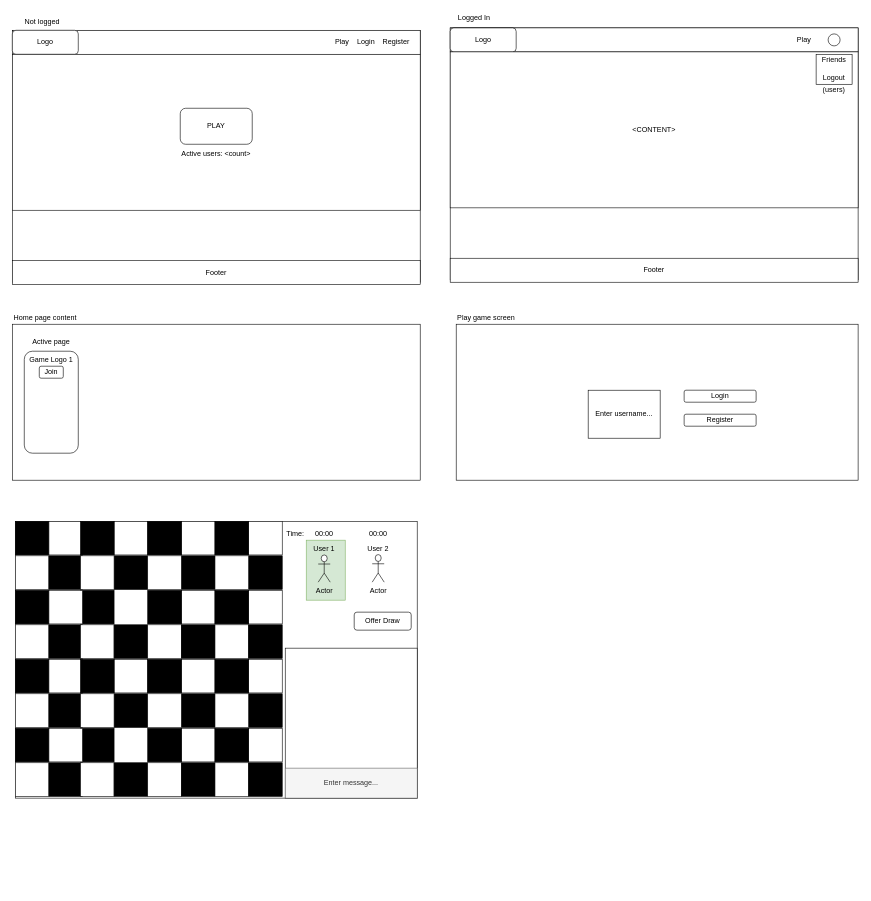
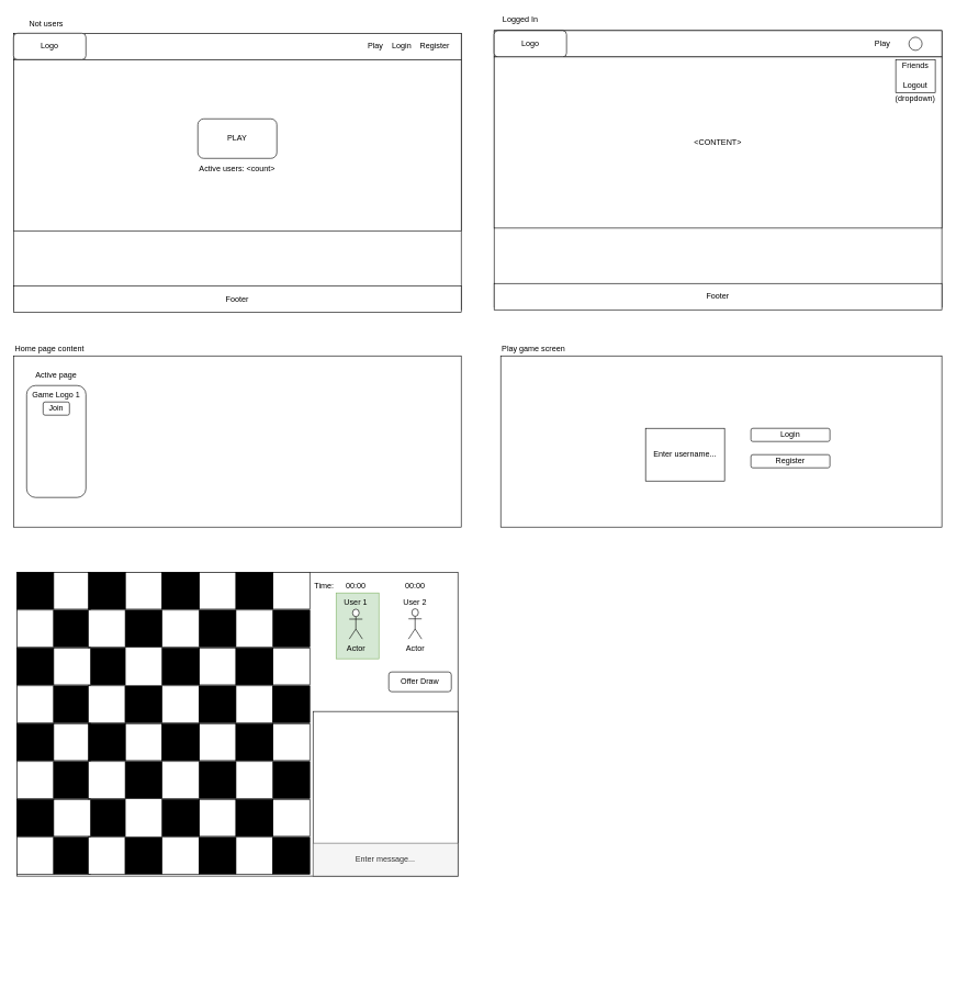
  <mxCell id="0" />
  <mxCell id="1" parent="0" />
  <mxCell id="2" value="" style="rounded=0;whiteSpace=wrap;html=1;" vertex="1" parent="1"><mxGeometry x="20" width="680" height="420" as="geometry" y="50" /></mxCell>
  <mxCell id="3" value="" style="rounded=0;whiteSpace=wrap;html=1;" vertex="1" parent="1"><mxGeometry x="20" width="680" height="40" as="geometry" y="50" /></mxCell>
  <mxCell id="4" value="Login" style="text;html=1;strokeColor=none;fillColor=none;align=center;verticalAlign=middle;whiteSpace=wrap;rounded=0;" vertex="1" parent="1"><mxGeometry x="590" y="60" width="40" height="20" as="geometry" /></mxCell>
  <mxCell id="5" value="Register" style="text;html=1;strokeColor=none;fillColor=none;align=center;verticalAlign=middle;whiteSpace=wrap;rounded=0;" vertex="1" parent="1"><mxGeometry x="640" y="60" width="40" height="20" as="geometry" /></mxCell>
  <mxCell id="6" value="Play" style="text;html=1;strokeColor=none;fillColor=none;align=center;verticalAlign=middle;whiteSpace=wrap;rounded=0;" vertex="1" parent="1"><mxGeometry x="550" y="60" width="40" height="20" as="geometry" /></mxCell>
  <mxCell id="7" value="Logo" style="rounded=1;whiteSpace=wrap;html=1;" vertex="1" parent="1"><mxGeometry x="20" width="110" height="40" as="geometry" y="50" /></mxCell>
  <mxCell id="8" value="" style="rounded=0;whiteSpace=wrap;html=1;" vertex="1" parent="1"><mxGeometry x="20" y="90" width="680" height="260" as="geometry" /></mxCell>
  <mxCell id="9" value="Footer" style="rounded=0;whiteSpace=wrap;html=1;" vertex="1" parent="1"><mxGeometry x="20" y="434" width="680" height="40" as="geometry" /></mxCell>
  <mxCell id="10" value="" style="rounded=0;whiteSpace=wrap;html=1;" vertex="1" parent="1"><mxGeometry x="20" y="540" width="680" height="260" as="geometry" /></mxCell>
  <mxCell id="11" value="Active page" style="text;html=1;strokeColor=none;fillColor=none;align=center;verticalAlign=middle;whiteSpace=wrap;rounded=0;" vertex="1" parent="1"><mxGeometry x="40" y="560" width="90" height="20" as="geometry" /></mxCell>
  <mxCell id="12" value="" style="rounded=0;whiteSpace=wrap;html=1;" vertex="1" parent="1"><mxGeometry x="750" y="46" width="680" height="420" as="geometry" /></mxCell>
  <mxCell id="13" value="" style="rounded=0;whiteSpace=wrap;html=1;" vertex="1" parent="1"><mxGeometry x="750" y="46" width="680" height="40" as="geometry" /></mxCell>
  <mxCell id="14" value="Play" style="text;html=1;strokeColor=none;fillColor=none;align=center;verticalAlign=middle;whiteSpace=wrap;rounded=0;" vertex="1" parent="1"><mxGeometry x="1320" y="56" width="40" height="20" as="geometry" /></mxCell>
  <mxCell id="15" value="Logo" style="rounded=1;whiteSpace=wrap;html=1;" vertex="1" parent="1"><mxGeometry x="750" y="46" width="110" height="40" as="geometry" /></mxCell>
  <mxCell id="16" value="&amp;lt;CONTENT&amp;gt;" style="rounded=0;whiteSpace=wrap;html=1;" vertex="1" parent="1"><mxGeometry x="750" y="86" width="680" height="260" as="geometry" /></mxCell>
  <mxCell id="17" value="Footer" style="rounded=0;whiteSpace=wrap;html=1;" vertex="1" parent="1"><mxGeometry x="750" y="430" width="680" height="40" as="geometry" /></mxCell>
- <mxCell id="18" value="Not logged" style="text;html=1;strokeColor=none;fillColor=none;align=center;verticalAlign=middle;whiteSpace=wrap;rounded=0;" vertex="1" parent="1"><mxGeometry x="30" y="26" width="80" height="20" as="geometry" /></mxCell>
+ <mxCell id="18" value="Not users" style="text;html=1;strokeColor=none;fillColor=none;align=center;verticalAlign=middle;whiteSpace=wrap;rounded=0;" vertex="1" parent="1"><mxGeometry x="30" y="26" width="80" height="20" as="geometry" /></mxCell>
  <mxCell id="19" value="Logged In" style="text;html=1;strokeColor=none;fillColor=none;align=center;verticalAlign=middle;whiteSpace=wrap;rounded=0;" vertex="1" parent="1"><mxGeometry x="750" y="20" width="80" height="20" as="geometry" /></mxCell>
  <mxCell id="20" value="" style="ellipse;whiteSpace=wrap;html=1;aspect=fixed;" vertex="1" parent="1"><mxGeometry x="1380" y="56" width="20" height="20" as="geometry" /></mxCell>
  <mxCell id="21" value="" style="rounded=1;whiteSpace=wrap;html=1;" vertex="1" parent="1"><mxGeometry x="40" y="585" width="90" height="170" as="geometry" /></mxCell>
  <mxCell id="22" value="Join" style="rounded=1;whiteSpace=wrap;html=1;" vertex="1" parent="1"><mxGeometry x="65" y="610" width="40" height="20" as="geometry" /></mxCell>
  <mxCell id="23" value="Game Logo 1" style="text;html=1;strokeColor=none;fillColor=none;align=center;verticalAlign=middle;whiteSpace=wrap;rounded=0;" vertex="1" parent="1"><mxGeometry x="40" y="590" width="90" height="20" as="geometry" /></mxCell>
  <mxCell id="24" value="PLAY" style="rounded=1;whiteSpace=wrap;html=1;" vertex="1" parent="1"><mxGeometry x="300" y="180" width="120" height="60" as="geometry" /></mxCell>
  <mxCell id="25" value="Active users: &amp;lt;count&amp;gt;" style="text;html=1;strokeColor=none;fillColor=none;align=center;verticalAlign=middle;whiteSpace=wrap;rounded=0;" vertex="1" parent="1"><mxGeometry x="285" y="246" width="150" height="20" as="geometry" /></mxCell>
  <mxCell id="26" value="" style="rounded=0;whiteSpace=wrap;html=1;" vertex="1" parent="1"><mxGeometry x="760" y="540" width="670" height="260" as="geometry" /></mxCell>
  <mxCell id="27" value="Enter username..." style="rounded=0;whiteSpace=wrap;html=1;" vertex="1" parent="1"><mxGeometry x="980" y="650" width="120" height="80" as="geometry" /></mxCell>
  <mxCell id="28" value="Login" style="rounded=1;whiteSpace=wrap;html=1;" vertex="1" parent="1"><mxGeometry x="1140" y="650" width="120" height="20" as="geometry" /></mxCell>
  <mxCell id="29" value="Register" style="rounded=1;whiteSpace=wrap;html=1;" vertex="1" parent="1"><mxGeometry x="1140" y="690" width="120" height="20" as="geometry" /></mxCell>
  <mxCell id="30" value="Play game screen" style="text;html=1;strokeColor=none;fillColor=none;align=center;verticalAlign=middle;whiteSpace=wrap;rounded=0;" vertex="1" parent="1"><mxGeometry x="760" y="520" width="100" height="20" as="geometry" /></mxCell>
  <mxCell id="31" value="Home page content" style="text;html=1;strokeColor=none;fillColor=none;align=center;verticalAlign=middle;whiteSpace=wrap;rounded=0;" vertex="1" parent="1"><mxGeometry x="20" y="520" width="110" height="20" as="geometry" /></mxCell>
  <mxCell id="32" value="" style="rounded=0;whiteSpace=wrap;html=1;" vertex="1" parent="1"><mxGeometry x="1360" y="90" width="60" height="50" as="geometry" /></mxCell>
  <mxCell id="33" value="Logout" style="text;html=1;strokeColor=none;fillColor=none;align=center;verticalAlign=middle;whiteSpace=wrap;rounded=0;" vertex="1" parent="1"><mxGeometry x="1370" y="120" width="40" height="20" as="geometry" /></mxCell>
  <mxCell id="34" value="Friends" style="text;html=1;strokeColor=none;fillColor=none;align=center;verticalAlign=middle;whiteSpace=wrap;rounded=0;" vertex="1" parent="1"><mxGeometry x="1370" y="90" width="40" height="20" as="geometry" /></mxCell>
- <mxCell id="35" value="(users)" style="text;html=1;strokeColor=none;fillColor=none;align=center;verticalAlign=middle;whiteSpace=wrap;rounded=0;" vertex="1" parent="1"><mxGeometry x="1370" y="140" width="40" height="20" as="geometry" /></mxCell>
+ <mxCell id="35" value="(dropdown)" style="text;html=1;strokeColor=none;fillColor=none;align=center;verticalAlign=middle;whiteSpace=wrap;rounded=0;" vertex="1" parent="1"><mxGeometry x="1370" y="140" width="40" height="20" as="geometry" /></mxCell>
  <mxCell id="36" value="" style="group" vertex="1" connectable="0" parent="1"><mxGeometry x="25" y="1020" width="685" height="460" as="geometry" /></mxCell>
  <mxCell id="37" value="" style="rounded=0;whiteSpace=wrap;html=1;fillColor=#FFFFFF;" vertex="1" parent="36"><mxGeometry y="-151.44" width="670" height="461.44" as="geometry" /></mxCell>
  <mxCell id="38" value="" style="whiteSpace=wrap;html=1;aspect=fixed;fillColor=#000000;" vertex="1" parent="36"><mxGeometry y="-151.44" width="56.063" height="56.063" as="geometry" /></mxCell>
  <mxCell id="39" value="" style="whiteSpace=wrap;html=1;aspect=fixed;fillColor=#FFFFFF;" vertex="1" parent="36"><mxGeometry x="56.063" y="-151.44" width="56.063" height="56.063" as="geometry" /></mxCell>
  <mxCell id="40" value="" style="whiteSpace=wrap;html=1;aspect=fixed;fillColor=#FFFFFF;" vertex="1" parent="36"><mxGeometry x="164.685" y="-151.44" width="56.063" height="56.063" as="geometry" /></mxCell>
  <mxCell id="41" value="" style="whiteSpace=wrap;html=1;aspect=fixed;fillColor=#000000;" vertex="1" parent="36"><mxGeometry x="108.622" y="-151.44" width="56.063" height="56.063" as="geometry" /></mxCell>
  <mxCell id="42" value="" style="whiteSpace=wrap;html=1;aspect=fixed;fillColor=#FFFFFF;" vertex="1" parent="36"><mxGeometry x="276.811" y="-151.44" width="56.063" height="56.063" as="geometry" /></mxCell>
  <mxCell id="43" value="" style="whiteSpace=wrap;html=1;aspect=fixed;fillColor=#000000;" vertex="1" parent="36"><mxGeometry x="220.748" y="-151.44" width="56.063" height="56.063" as="geometry" /></mxCell>
  <mxCell id="44" value="" style="whiteSpace=wrap;html=1;aspect=fixed;fillColor=#FFFFFF;" vertex="1" parent="36"><mxGeometry y="-93.94" width="56.063" height="56.063" as="geometry" /></mxCell>
  <mxCell id="45" value="" style="whiteSpace=wrap;html=1;aspect=fixed;fillColor=#000000;" vertex="1" parent="36"><mxGeometry x="56.063" y="-93.94" width="56.063" height="56.063" as="geometry" /></mxCell>
  <mxCell id="46" value="" style="whiteSpace=wrap;html=1;aspect=fixed;fillColor=#000000;" vertex="1" parent="36"><mxGeometry x="164.685" y="-93.94" width="56.063" height="56.063" as="geometry" /></mxCell>
  <mxCell id="47" value="" style="whiteSpace=wrap;html=1;aspect=fixed;fillColor=#FFFFFF;" vertex="1" parent="36"><mxGeometry x="108.622" y="-93.94" width="56.063" height="56.063" as="geometry" /></mxCell>
  <mxCell id="48" value="" style="whiteSpace=wrap;html=1;aspect=fixed;fillColor=#000000;" vertex="1" parent="36"><mxGeometry x="276.811" y="-93.94" width="56.063" height="56.063" as="geometry" /></mxCell>
  <mxCell id="49" value="" style="whiteSpace=wrap;html=1;aspect=fixed;fillColor=#FFFFFF;" vertex="1" parent="36"><mxGeometry x="220.748" y="-93.94" width="56.063" height="56.063" as="geometry" /></mxCell>
  <mxCell id="50" value="" style="whiteSpace=wrap;html=1;aspect=fixed;fillColor=#000000;" vertex="1" parent="36"><mxGeometry y="-36.44" width="56.063" height="56.063" as="geometry" /></mxCell>
  <mxCell id="51" value="" style="whiteSpace=wrap;html=1;aspect=fixed;fillColor=#FFFFFF;" vertex="1" parent="36"><mxGeometry x="276.811" y="-36.44" width="56.063" height="56.063" as="geometry" /></mxCell>
  <mxCell id="52" value="" style="whiteSpace=wrap;html=1;aspect=fixed;fillColor=#000000;" vertex="1" parent="36"><mxGeometry x="220.748" y="-36.44" width="56.063" height="56.063" as="geometry" /></mxCell>
  <mxCell id="53" value="" style="whiteSpace=wrap;html=1;aspect=fixed;fillColor=#000000;" vertex="1" parent="36"><mxGeometry x="108.622" y="-36.44" width="56.063" height="56.063" as="geometry" /></mxCell>
  <mxCell id="54" value="" style="whiteSpace=wrap;html=1;aspect=fixed;fillColor=#FFFFFF;" vertex="1" parent="36"><mxGeometry x="56.063" y="-36.44" width="56.063" height="56.063" as="geometry" /></mxCell>
  <mxCell id="55" value="" style="whiteSpace=wrap;html=1;aspect=fixed;fillColor=#FFFFFF;" vertex="1" parent="36"><mxGeometry y="21.06" width="56.063" height="56.063" as="geometry" /></mxCell>
  <mxCell id="56" value="" style="whiteSpace=wrap;html=1;aspect=fixed;fillColor=#000000;" vertex="1" parent="36"><mxGeometry x="56.063" y="21.06" width="56.063" height="56.063" as="geometry" /></mxCell>
  <mxCell id="57" value="" style="whiteSpace=wrap;html=1;aspect=fixed;fillColor=#FFFFFF;" vertex="1" parent="36"><mxGeometry x="108.622" y="21.06" width="56.063" height="56.063" as="geometry" /></mxCell>
  <mxCell id="58" value="" style="whiteSpace=wrap;html=1;aspect=fixed;fillColor=#000000;" vertex="1" parent="36"><mxGeometry x="164.685" y="21.06" width="56.063" height="56.063" as="geometry" /></mxCell>
  <mxCell id="59" value="" style="whiteSpace=wrap;html=1;aspect=fixed;fillColor=#FFFFFF;" vertex="1" parent="36"><mxGeometry x="220.748" y="21.06" width="56.063" height="56.063" as="geometry" /></mxCell>
  <mxCell id="60" value="" style="whiteSpace=wrap;html=1;aspect=fixed;fillColor=#000000;" vertex="1" parent="36"><mxGeometry x="276.811" y="21.06" width="56.063" height="56.063" as="geometry" /></mxCell>
  <mxCell id="61" value="" style="whiteSpace=wrap;html=1;aspect=fixed;fillColor=#000000;" vertex="1" parent="36"><mxGeometry y="78.56" width="56.063" height="56.063" as="geometry" /></mxCell>
  <mxCell id="62" value="" style="whiteSpace=wrap;html=1;aspect=fixed;fillColor=#FFFFFF;" vertex="1" parent="36"><mxGeometry x="56.063" y="78.56" width="56.063" height="56.063" as="geometry" /></mxCell>
  <mxCell id="63" value="" style="whiteSpace=wrap;html=1;aspect=fixed;fillColor=#FFFFFF;" vertex="1" parent="36"><mxGeometry x="164.685" y="78.56" width="56.063" height="56.063" as="geometry" /></mxCell>
  <mxCell id="64" value="" style="whiteSpace=wrap;html=1;aspect=fixed;fillColor=#000000;" vertex="1" parent="36"><mxGeometry x="108.622" y="78.56" width="56.063" height="56.063" as="geometry" /></mxCell>
  <mxCell id="65" value="" style="whiteSpace=wrap;html=1;aspect=fixed;fillColor=#FFFFFF;" vertex="1" parent="36"><mxGeometry x="276.811" y="78.56" width="56.063" height="56.063" as="geometry" /></mxCell>
  <mxCell id="66" value="" style="whiteSpace=wrap;html=1;aspect=fixed;fillColor=#000000;" vertex="1" parent="36"><mxGeometry x="220.748" y="78.56" width="56.063" height="56.063" as="geometry" /></mxCell>
  <mxCell id="67" value="" style="whiteSpace=wrap;html=1;aspect=fixed;fillColor=#FFFFFF;" vertex="1" parent="36"><mxGeometry y="136.06" width="56.063" height="56.063" as="geometry" /></mxCell>
  <mxCell id="68" value="" style="whiteSpace=wrap;html=1;aspect=fixed;fillColor=#000000;" vertex="1" parent="36"><mxGeometry x="56.063" y="136.06" width="56.063" height="56.063" as="geometry" /></mxCell>
  <mxCell id="69" value="" style="whiteSpace=wrap;html=1;aspect=fixed;fillColor=#000000;" vertex="1" parent="36"><mxGeometry x="164.685" y="136.06" width="56.063" height="56.063" as="geometry" /></mxCell>
  <mxCell id="70" value="" style="whiteSpace=wrap;html=1;aspect=fixed;fillColor=#FFFFFF;" vertex="1" parent="36"><mxGeometry x="108.622" y="136.06" width="56.063" height="56.063" as="geometry" /></mxCell>
  <mxCell id="71" value="" style="whiteSpace=wrap;html=1;aspect=fixed;fillColor=#000000;" vertex="1" parent="36"><mxGeometry x="276.811" y="136.06" width="56.063" height="56.063" as="geometry" /></mxCell>
  <mxCell id="72" value="" style="whiteSpace=wrap;html=1;aspect=fixed;fillColor=#FFFFFF;" vertex="1" parent="36"><mxGeometry x="220.748" y="136.06" width="56.063" height="56.063" as="geometry" /></mxCell>
  <mxCell id="73" value="" style="whiteSpace=wrap;html=1;aspect=fixed;fillColor=#000000;" vertex="1" parent="36"><mxGeometry y="193.56" width="56.063" height="56.063" as="geometry" /></mxCell>
  <mxCell id="74" value="" style="whiteSpace=wrap;html=1;aspect=fixed;fillColor=#FFFFFF;" vertex="1" parent="36"><mxGeometry x="276.811" y="193.56" width="56.063" height="56.063" as="geometry" /></mxCell>
  <mxCell id="75" value="" style="whiteSpace=wrap;html=1;aspect=fixed;fillColor=#000000;" vertex="1" parent="36"><mxGeometry x="220.748" y="193.56" width="56.063" height="56.063" as="geometry" /></mxCell>
  <mxCell id="76" value="" style="whiteSpace=wrap;html=1;aspect=fixed;fillColor=#000000;" vertex="1" parent="36"><mxGeometry x="108.622" y="193.56" width="56.063" height="56.063" as="geometry" /></mxCell>
  <mxCell id="77" value="" style="whiteSpace=wrap;html=1;aspect=fixed;fillColor=#FFFFFF;" vertex="1" parent="36"><mxGeometry x="56.063" y="193.56" width="56.063" height="56.063" as="geometry" /></mxCell>
  <mxCell id="78" value="" style="whiteSpace=wrap;html=1;aspect=fixed;fillColor=#FFFFFF;" vertex="1" parent="36"><mxGeometry y="251.06" width="56.063" height="56.063" as="geometry" /></mxCell>
  <mxCell id="79" value="" style="whiteSpace=wrap;html=1;aspect=fixed;fillColor=#000000;" vertex="1" parent="36"><mxGeometry x="56.063" y="251.06" width="56.063" height="56.063" as="geometry" /></mxCell>
  <mxCell id="80" value="" style="whiteSpace=wrap;html=1;aspect=fixed;fillColor=#FFFFFF;" vertex="1" parent="36"><mxGeometry x="108.622" y="251.06" width="56.063" height="56.063" as="geometry" /></mxCell>
  <mxCell id="81" value="" style="whiteSpace=wrap;html=1;aspect=fixed;fillColor=#000000;" vertex="1" parent="36"><mxGeometry x="164.685" y="251.06" width="56.063" height="56.063" as="geometry" /></mxCell>
  <mxCell id="82" value="" style="whiteSpace=wrap;html=1;aspect=fixed;fillColor=#FFFFFF;" vertex="1" parent="36"><mxGeometry x="220.748" y="251.06" width="56.063" height="56.063" as="geometry" /></mxCell>
  <mxCell id="83" value="" style="whiteSpace=wrap;html=1;aspect=fixed;fillColor=#000000;" vertex="1" parent="36"><mxGeometry x="276.811" y="251.06" width="56.063" height="56.063" as="geometry" /></mxCell>
  <mxCell id="84" value="" style="whiteSpace=wrap;html=1;aspect=fixed;fillColor=#FFFFFF;" vertex="1" parent="36"><mxGeometry x="388.937" y="-151.44" width="56.063" height="56.063" as="geometry" /></mxCell>
  <mxCell id="85" value="" style="whiteSpace=wrap;html=1;aspect=fixed;fillColor=#000000;" vertex="1" parent="36"><mxGeometry x="332.874" y="-151.44" width="56.063" height="56.063" as="geometry" /></mxCell>
  <mxCell id="86" value="" style="whiteSpace=wrap;html=1;aspect=fixed;fillColor=#000000;" vertex="1" parent="36"><mxGeometry x="388.937" y="-93.94" width="56.063" height="56.063" as="geometry" /></mxCell>
  <mxCell id="87" value="" style="whiteSpace=wrap;html=1;aspect=fixed;fillColor=#FFFFFF;" vertex="1" parent="36"><mxGeometry x="332.874" y="-93.94" width="56.063" height="56.063" as="geometry" /></mxCell>
  <mxCell id="88" value="" style="whiteSpace=wrap;html=1;aspect=fixed;fillColor=#FFFFFF;" vertex="1" parent="36"><mxGeometry x="388.937" y="-36.44" width="56.063" height="56.063" as="geometry" /></mxCell>
  <mxCell id="89" value="" style="whiteSpace=wrap;html=1;aspect=fixed;fillColor=#000000;" vertex="1" parent="36"><mxGeometry x="332.874" y="-36.44" width="56.063" height="56.063" as="geometry" /></mxCell>
  <mxCell id="90" value="" style="whiteSpace=wrap;html=1;aspect=fixed;fillColor=#FFFFFF;" vertex="1" parent="36"><mxGeometry x="332.874" y="21.06" width="56.063" height="56.063" as="geometry" /></mxCell>
  <mxCell id="91" value="" style="whiteSpace=wrap;html=1;aspect=fixed;fillColor=#000000;" vertex="1" parent="36"><mxGeometry x="388.937" y="21.06" width="56.063" height="56.063" as="geometry" /></mxCell>
  <mxCell id="92" value="" style="whiteSpace=wrap;html=1;aspect=fixed;fillColor=#FFFFFF;" vertex="1" parent="36"><mxGeometry x="388.937" y="78.56" width="56.063" height="56.063" as="geometry" /></mxCell>
  <mxCell id="93" value="" style="whiteSpace=wrap;html=1;aspect=fixed;fillColor=#000000;" vertex="1" parent="36"><mxGeometry x="332.874" y="78.56" width="56.063" height="56.063" as="geometry" /></mxCell>
  <mxCell id="94" value="" style="whiteSpace=wrap;html=1;aspect=fixed;fillColor=#000000;" vertex="1" parent="36"><mxGeometry x="388.937" y="136.06" width="56.063" height="56.063" as="geometry" /></mxCell>
  <mxCell id="95" value="" style="whiteSpace=wrap;html=1;aspect=fixed;fillColor=#FFFFFF;" vertex="1" parent="36"><mxGeometry x="332.874" y="136.06" width="56.063" height="56.063" as="geometry" /></mxCell>
  <mxCell id="96" value="" style="whiteSpace=wrap;html=1;aspect=fixed;fillColor=#FFFFFF;" vertex="1" parent="36"><mxGeometry x="388.937" y="193.56" width="56.063" height="56.063" as="geometry" /></mxCell>
  <mxCell id="97" value="" style="whiteSpace=wrap;html=1;aspect=fixed;fillColor=#000000;" vertex="1" parent="36"><mxGeometry x="332.874" y="193.56" width="56.063" height="56.063" as="geometry" /></mxCell>
  <mxCell id="98" value="" style="whiteSpace=wrap;html=1;aspect=fixed;fillColor=#FFFFFF;" vertex="1" parent="36"><mxGeometry x="332.874" y="251.06" width="56.063" height="56.063" as="geometry" /></mxCell>
  <mxCell id="99" value="" style="whiteSpace=wrap;html=1;aspect=fixed;fillColor=#000000;" vertex="1" parent="36"><mxGeometry x="388.937" y="251.06" width="56.063" height="56.063" as="geometry" /></mxCell>
  <mxCell id="100" value="00:00" style="text;html=1;strokeColor=none;fillColor=none;align=center;verticalAlign=middle;whiteSpace=wrap;rounded=0;" vertex="1" parent="36"><mxGeometry x="500" y="-140" width="30" height="20" as="geometry" /></mxCell>
  <mxCell id="101" value="" style="rounded=0;whiteSpace=wrap;html=1;fillColor=#d5e8d4;strokeColor=#82b366;" vertex="1" parent="36"><mxGeometry x="485" y="-120" width="65" height="100" as="geometry" /></mxCell>
  <mxCell id="102" value="Offer Draw" style="rounded=1;whiteSpace=wrap;html=1;fillColor=#FFFFFF;" vertex="1" parent="36"><mxGeometry x="565" width="95" height="30" as="geometry" /></mxCell>
  <mxCell id="103" value="" style="rounded=0;whiteSpace=wrap;html=1;fillColor=#FFFFFF;" vertex="1" parent="36"><mxGeometry x="450" y="60" width="220" height="250" as="geometry" /></mxCell>
  <mxCell id="104" value="Enter message..." style="rounded=0;whiteSpace=wrap;html=1;fillColor=#f5f5f5;strokeColor=#666666;fontColor=#333333;" vertex="1" parent="36"><mxGeometry x="450" y="260" width="220" height="50" as="geometry" /></mxCell>
  <mxCell id="105" value="User 2" style="text;html=1;strokeColor=none;fillColor=none;align=center;verticalAlign=middle;whiteSpace=wrap;rounded=0;" vertex="1" parent="1"><mxGeometry x="610" y="904.62" width="40" height="20" as="geometry" /></mxCell>
  <mxCell id="106" value="User 1" style="text;html=1;strokeColor=none;fillColor=none;align=center;verticalAlign=middle;whiteSpace=wrap;rounded=0;" vertex="1" parent="1"><mxGeometry x="520" y="904.62" width="40" height="20" as="geometry" /></mxCell>
  <mxCell id="107" value="00:00" style="text;html=1;strokeColor=none;fillColor=none;align=center;verticalAlign=middle;whiteSpace=wrap;rounded=0;" vertex="1" parent="1"><mxGeometry x="620" y="880" width="20" height="20" as="geometry" /></mxCell>
  <mxCell id="108" value="Time:" style="text;html=1;strokeColor=none;fillColor=none;align=center;verticalAlign=middle;whiteSpace=wrap;rounded=0;" vertex="1" parent="1"><mxGeometry x="477" y="880" width="30" height="20" as="geometry" /></mxCell>
  <mxCell id="109" value="Actor" style="shape=umlActor;verticalLabelPosition=bottom;verticalAlign=top;html=1;outlineConnect=0;fillColor=#FFFFFF;" vertex="1" parent="1"><mxGeometry x="530" y="924.62" width="20" height="45.38" as="geometry" /></mxCell>
  <mxCell id="110" value="Actor" style="shape=umlActor;verticalLabelPosition=bottom;verticalAlign=top;html=1;outlineConnect=0;fillColor=#FFFFFF;" vertex="1" parent="1"><mxGeometry x="620" y="924" width="20" height="46" as="geometry" /></mxCell>
